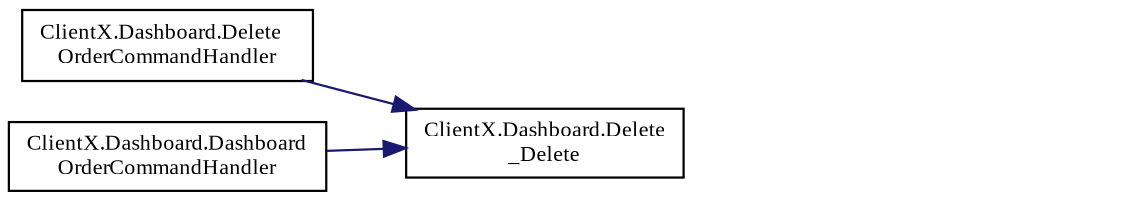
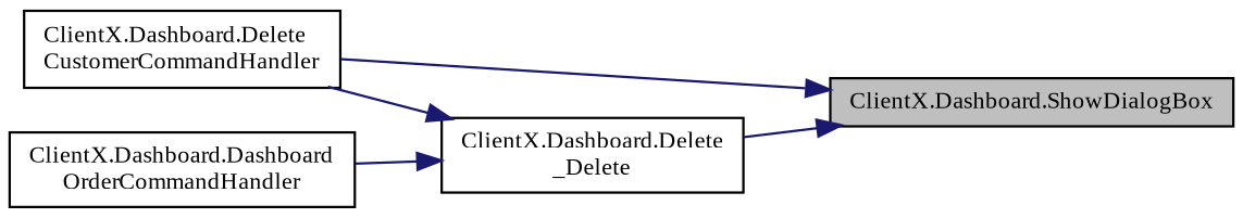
  digraph {
    fontname="Liberation Serif"
    rankdir=RL
    node [color=black fillcolor=white fontname="Liberation Serif" fontsize=10 shape=record style=filled]
    edge [color=midnightblue dir=back fontname="Liberation Serif" fontsize=10 labelfontname=Helvetica labelfontsize=10 style=solid]
+   n1 [fillcolor=grey75 fontcolor=black height=0.2 label="ClientX.Dashboard.ShowDialogBox" width=0.4]
    n2 [height=0.2 label="ClientX.Dashboard.Delete\l_Delete" width=0.4]
-   n3 [height=0.2 label="ClientX.Dashboard.Delete\lOrderCommandHandler" width=0.4]
+   n3 [height=0.2 label="ClientX.Dashboard.Delete\lCustomerCommandHandler" width=0.4]
    n4 [height=0.2 label="ClientX.Dashboard.Dashboard\lOrderCommandHandler" width=0.4]
+   n1 -> n2
+   n1 -> n3
    n2 -> n3
    n2 -> n4
  }
